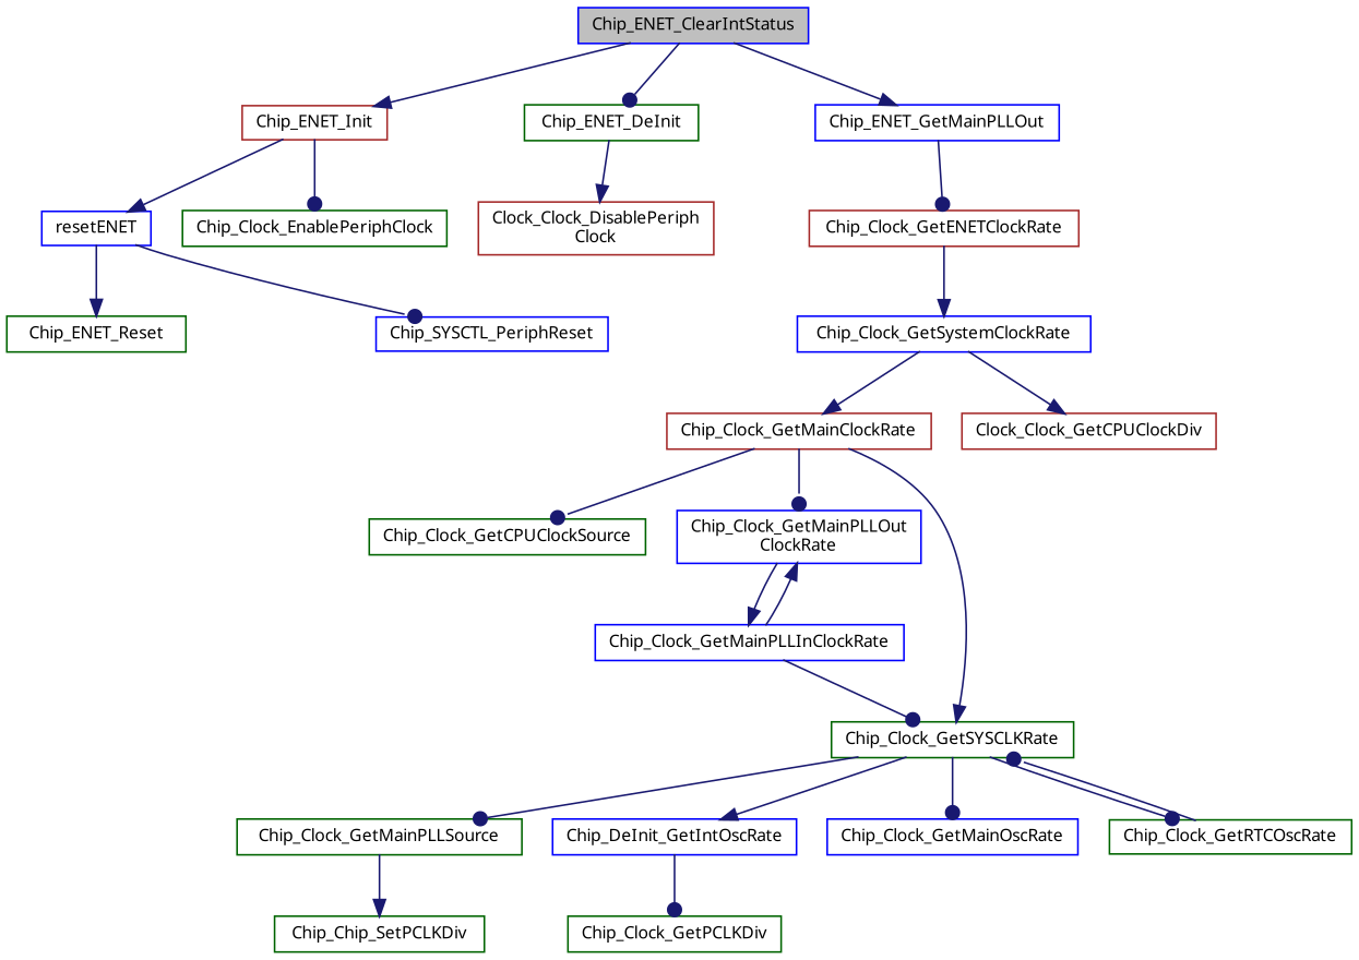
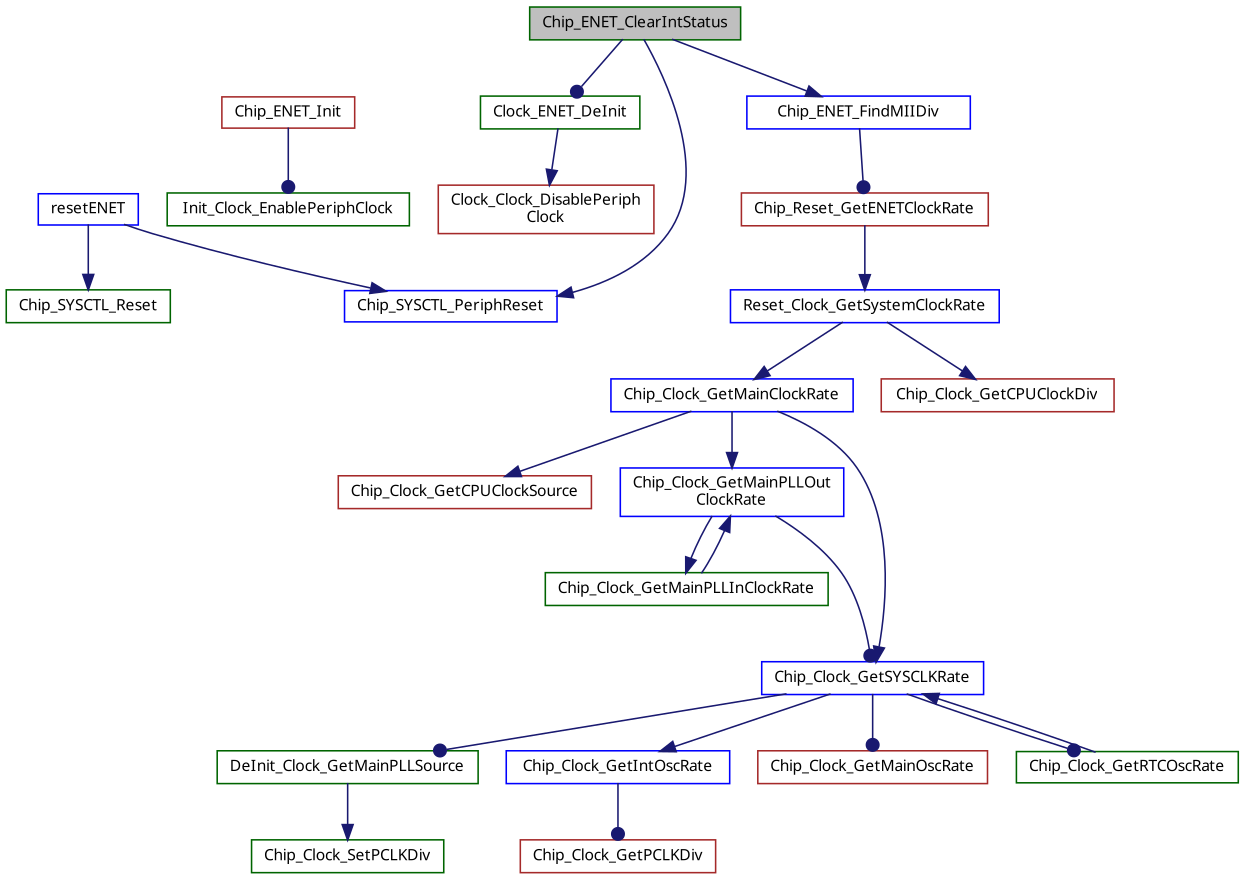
  digraph {
    fontname="Noto Sans"
    rankdir=TB
    node [color=blue fillcolor=white fontname="Noto Sans" fontsize=10 shape=record style=filled]
    edge [arrowhead=normal color=midnightblue fontname="Noto Sans" fontsize=10 labelfontname=FreeSans labelfontsize=10 style=solid]
-   n1 [fillcolor=grey75 fontcolor=black height=0.2 label=Chip_ENET_ClearIntStatus width=0.4]
+   n1 [color=darkgreen fillcolor=grey75 fontcolor=black height=0.2 label=Chip_ENET_ClearIntStatus width=0.4]
    n2 [color=brown height=0.2 label=Chip_ENET_Init width=0.4]
-   n3 [color=darkgreen height=0.2 label=Chip_ENET_DeInit width=0.4]
-   n4 [height=0.2 label=Chip_ENET_GetMainPLLOut width=0.4]
-   n5 [color=darkgreen height=0.2 label=Chip_Clock_EnablePeriphClock width=0.4]
+   n3 [color=darkgreen height=0.2 label=Clock_ENET_DeInit width=0.4]
+   n4 [height=0.2 label=Chip_ENET_FindMIIDiv width=0.4]
+   n5 [color=darkgreen height=0.2 label=Init_Clock_EnablePeriphClock width=0.4]
    n6 [height=0.2 label=resetENET width=0.4]
    n7 [color=brown height=0.2 label="Clock_Clock_DisablePeriph\lClock" width=0.4]
-   n8 [color=brown height=0.2 label=Chip_Clock_GetENETClockRate width=0.4]
+   n8 [color=brown height=0.2 label=Chip_Reset_GetENETClockRate width=0.4]
    n9 [height=0.2 label=Chip_SYSCTL_PeriphReset width=0.4]
-   n10 [color=darkgreen height=0.2 label=Chip_ENET_Reset width=0.4]
-   n11 [height=0.2 label=Chip_Clock_GetSystemClockRate width=0.4]
-   n12 [color=brown height=0.2 label=Chip_Clock_GetMainClockRate width=0.4]
-   n13 [color=brown height=0.2 label=Clock_Clock_GetCPUClockDiv width=0.4]
-   n14 [color=darkgreen height=0.2 label=Chip_Clock_GetCPUClockSource width=0.4]
+   n10 [color=darkgreen height=0.2 label=Chip_SYSCTL_Reset width=0.4]
+   n11 [height=0.2 label=Reset_Clock_GetSystemClockRate width=0.4]
+   n12 [height=0.2 label=Chip_Clock_GetMainClockRate width=0.4]
+   n13 [color=brown height=0.2 label=Chip_Clock_GetCPUClockDiv width=0.4]
+   n14 [color=brown height=0.2 label=Chip_Clock_GetCPUClockSource width=0.4]
    n15 [height=0.2 label="Chip_Clock_GetMainPLLOut\lClockRate" width=0.4]
-   n16 [color=darkgreen height=0.2 label=Chip_Clock_GetSYSCLKRate width=0.4]
-   n17 [height=0.2 label=Chip_Clock_GetMainPLLInClockRate width=0.4]
-   n18 [color=darkgreen height=0.2 label=Chip_Clock_GetMainPLLSource width=0.4]
-   n19 [height=0.2 label=Chip_DeInit_GetIntOscRate width=0.4]
-   n20 [height=0.2 label=Chip_Clock_GetMainOscRate width=0.4]
+   n16 [height=0.2 label=Chip_Clock_GetSYSCLKRate width=0.4]
+   n17 [color=darkgreen height=0.2 label=Chip_Clock_GetMainPLLInClockRate width=0.4]
+   n18 [color=darkgreen height=0.2 label=DeInit_Clock_GetMainPLLSource width=0.4]
+   n19 [height=0.2 label=Chip_Clock_GetIntOscRate width=0.4]
+   n20 [color=brown height=0.2 label=Chip_Clock_GetMainOscRate width=0.4]
    n21 [color=darkgreen height=0.2 label=Chip_Clock_GetRTCOscRate width=0.4]
-   n22 [color=darkgreen height=0.2 label=Chip_Chip_SetPCLKDiv width=0.4]
-   n23 [color=darkgreen height=0.2 label=Chip_Clock_GetPCLKDiv width=0.4]
-   n1 -> n2
+   n22 [color=darkgreen height=0.2 label=Chip_Clock_SetPCLKDiv width=0.4]
+   n23 [color=brown height=0.2 label=Chip_Clock_GetPCLKDiv width=0.4]
+   n1 -> n9
    n1 -> n3 [arrowhead=dot]
    n1 -> n4
    n2 -> n5 [arrowhead=dot]
-   n2 -> n6
    n3 -> n7
    n4 -> n8 [arrowhead=dot]
-   n6 -> n9 [arrowhead=dot]
+   n6 -> n9
    n6 -> n10
    n8 -> n11
    n11 -> n12
    n11 -> n13
-   n12 -> n14 [arrowhead=dot]
-   n12 -> n15 [arrowhead=dot]
+   n12 -> n14
+   n12 -> n15
    n12 -> n16
    n15 -> n17
    n16 -> n18 [arrowhead=dot]
    n16 -> n19
    n16 -> n20 [arrowhead=dot]
    n16 -> n21 [arrowhead=dot]
    n17 -> n15
-   n17 -> n16 [arrowhead=dot]
+   n15 -> n16 [arrowhead=dot]
    n18 -> n22
    n19 -> n23 [arrowhead=dot]
-   n21 -> n16 [arrowhead=dot]
+   n21 -> n16
  }
